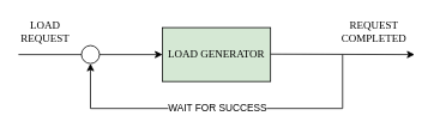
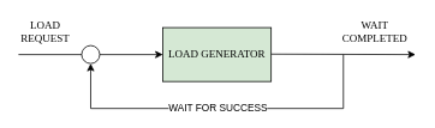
  <mxCell id="0" />
  <mxCell id="1" parent="0" />
  <mxCell id="2" value="LOAD GENERATOR" style="rounded=0;whiteSpace=wrap;html=1;fontFamily=Computer Modern;fontSource=https%3A%2F%2Ffonts.googleapis.com%2Fcss%3Ffamily%3DComputer%2BModern;fillColor=#d5e8d4;" parent="1" vertex="1"><mxGeometry x="180" y="30" width="120" height="60" as="geometry" /></mxCell>
  <mxCell id="3" value="" style="ellipse;whiteSpace=wrap;html=1;aspect=fixed;fontFamily=Computer Modern;fontSource=https%3A%2F%2Ffonts.googleapis.com%2Fcss%3Ffamily%3DComputer%2BModern;" parent="1" vertex="1"><mxGeometry x="90" y="50" width="20" height="20" as="geometry" /></mxCell>
  <mxCell id="4" value="" style="endArrow=classic;html=1;rounded=0;entryX=0;entryY=0.5;entryDx=0;entryDy=0;fontFamily=Computer Modern;fontSource=https%3A%2F%2Ffonts.googleapis.com%2Fcss%3Ffamily%3DComputer%2BModern;" parent="1" target="2" edge="1"><mxGeometry width="50" height="50" relative="1" as="geometry"><mxPoint x="110" y="60" as="sourcePoint" /><mxPoint x="160" y="10" as="targetPoint" /></mxGeometry></mxCell>
  <mxCell id="5" value="" style="endArrow=classic;html=1;rounded=0;fontFamily=Computer Modern;fontSource=https%3A%2F%2Ffonts.googleapis.com%2Fcss%3Ffamily%3DComputer%2BModern;" parent="1" edge="1"><mxGeometry width="50" height="50" relative="1" as="geometry"><mxPoint x="300" y="59.5" as="sourcePoint" /><mxPoint x="460" y="60" as="targetPoint" /></mxGeometry></mxCell>
  <mxCell id="6" value="" style="endArrow=none;html=1;rounded=0;entryX=0;entryY=0.5;entryDx=0;entryDy=0;fontFamily=Computer Modern;fontSource=https%3A%2F%2Ffonts.googleapis.com%2Fcss%3Ffamily%3DComputer%2BModern;" parent="1" target="3" edge="1"><mxGeometry width="50" height="50" relative="1" as="geometry"><mxPoint x="20" y="60" as="sourcePoint" /><mxPoint x="70" y="10" as="targetPoint" /></mxGeometry></mxCell>
  <mxCell id="7" value="" style="endArrow=classic;html=1;rounded=0;entryX=0.5;entryY=1;entryDx=0;entryDy=0;fontFamily=Computer Modern;fontSource=https%3A%2F%2Ffonts.googleapis.com%2Fcss%3Ffamily%3DComputer%2BModern;" parent="1" target="3" edge="1"><mxGeometry width="50" height="50" relative="1" as="geometry"><mxPoint x="380" y="60" as="sourcePoint" /><mxPoint x="100" y="140" as="targetPoint" /><Array as="points"><mxPoint x="380" y="120" /><mxPoint x="100" y="120" /></Array></mxGeometry></mxCell>
  <mxCell id="8" value="WAIT FOR SUCCESS" style="edgeLabel;html=1;align=center;verticalAlign=middle;resizable=0;points=[];" vertex="1" connectable="0" parent="7"><mxGeometry x="0.056" y="-2" relative="1" as="geometry"><mxPoint x="6" as="offset" /></mxGeometry></mxCell>
  <mxCell id="9" value="LOAD REQUEST" style="text;html=1;strokeColor=none;fillColor=none;align=center;verticalAlign=middle;whiteSpace=wrap;rounded=0;fontFamily=Computer Modern;fontSource=https%3A%2F%2Ffonts.googleapis.com%2Fcss%3Ffamily%3DComputer%2BModern;" parent="1" vertex="1"><mxGeometry x="20" y="20" width="60" height="30" as="geometry" /></mxCell>
- <mxCell id="10" value="REQUEST COMPLETED" style="text;html=1;strokeColor=none;fillColor=none;align=center;verticalAlign=middle;whiteSpace=wrap;rounded=0;fontFamily=Computer Modern;fontSource=https%3A%2F%2Ffonts.googleapis.com%2Fcss%3Ffamily%3DComputer%2BModern;" parent="1" vertex="1"><mxGeometry x="380" y="20" width="70" height="30" as="geometry" /></mxCell>
+ <mxCell id="10" value="WAIT COMPLETED" style="text;html=1;strokeColor=none;fillColor=none;align=center;verticalAlign=middle;whiteSpace=wrap;rounded=0;fontFamily=Computer Modern;fontSource=https%3A%2F%2Ffonts.googleapis.com%2Fcss%3Ffamily%3DComputer%2BModern;" parent="1" vertex="1"><mxGeometry x="380" y="20" width="70" height="30" as="geometry" /></mxCell>
